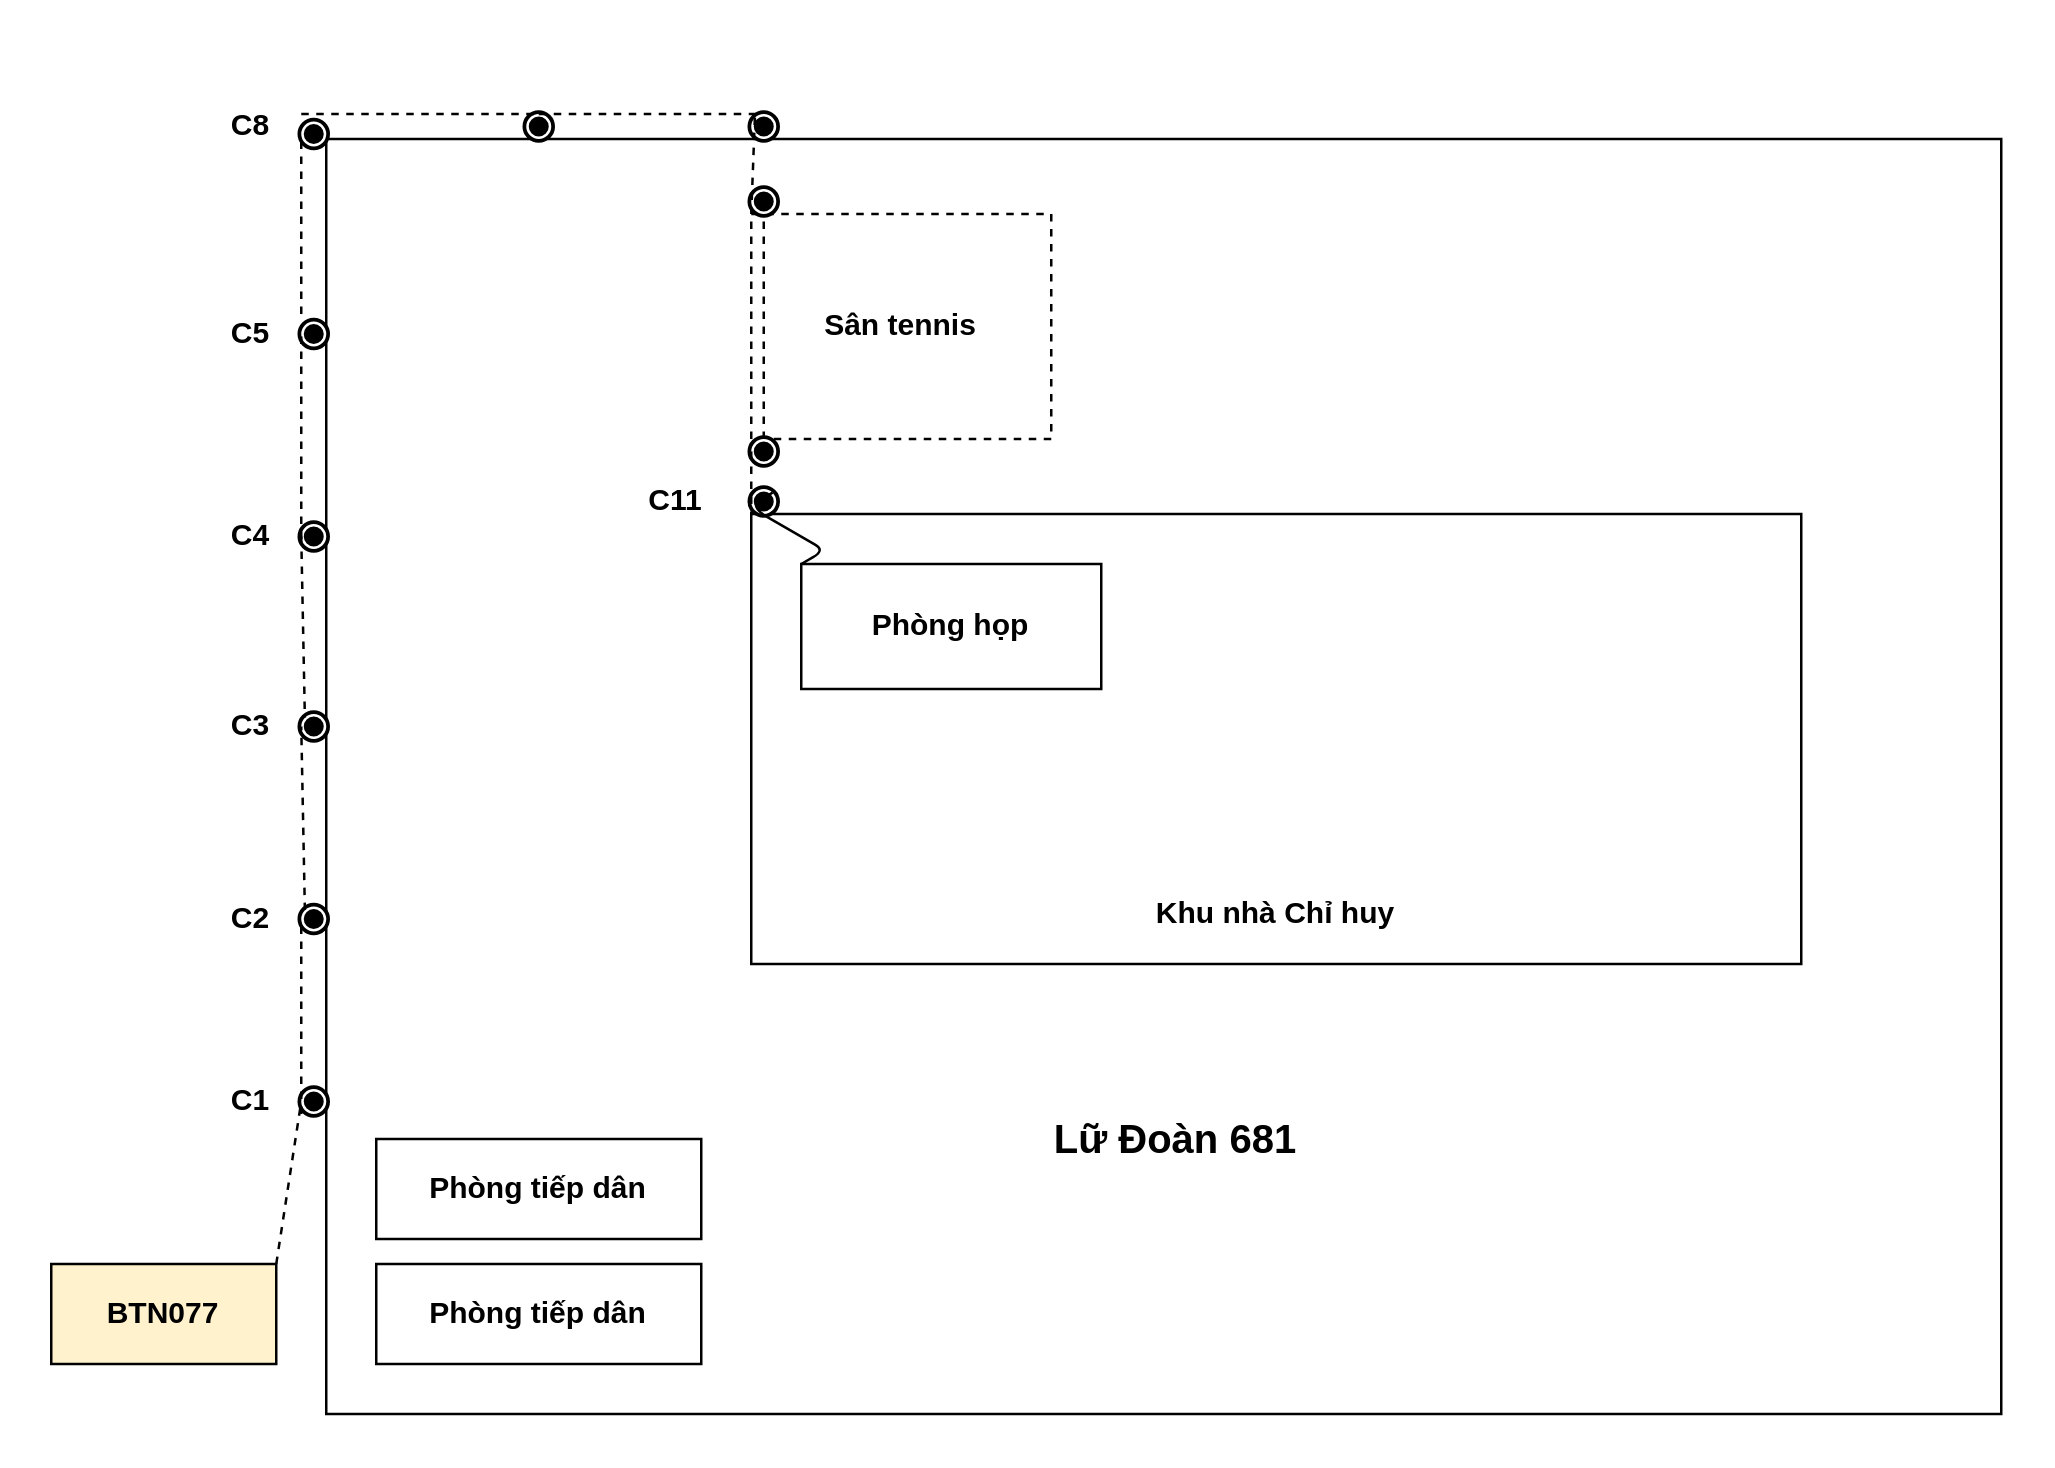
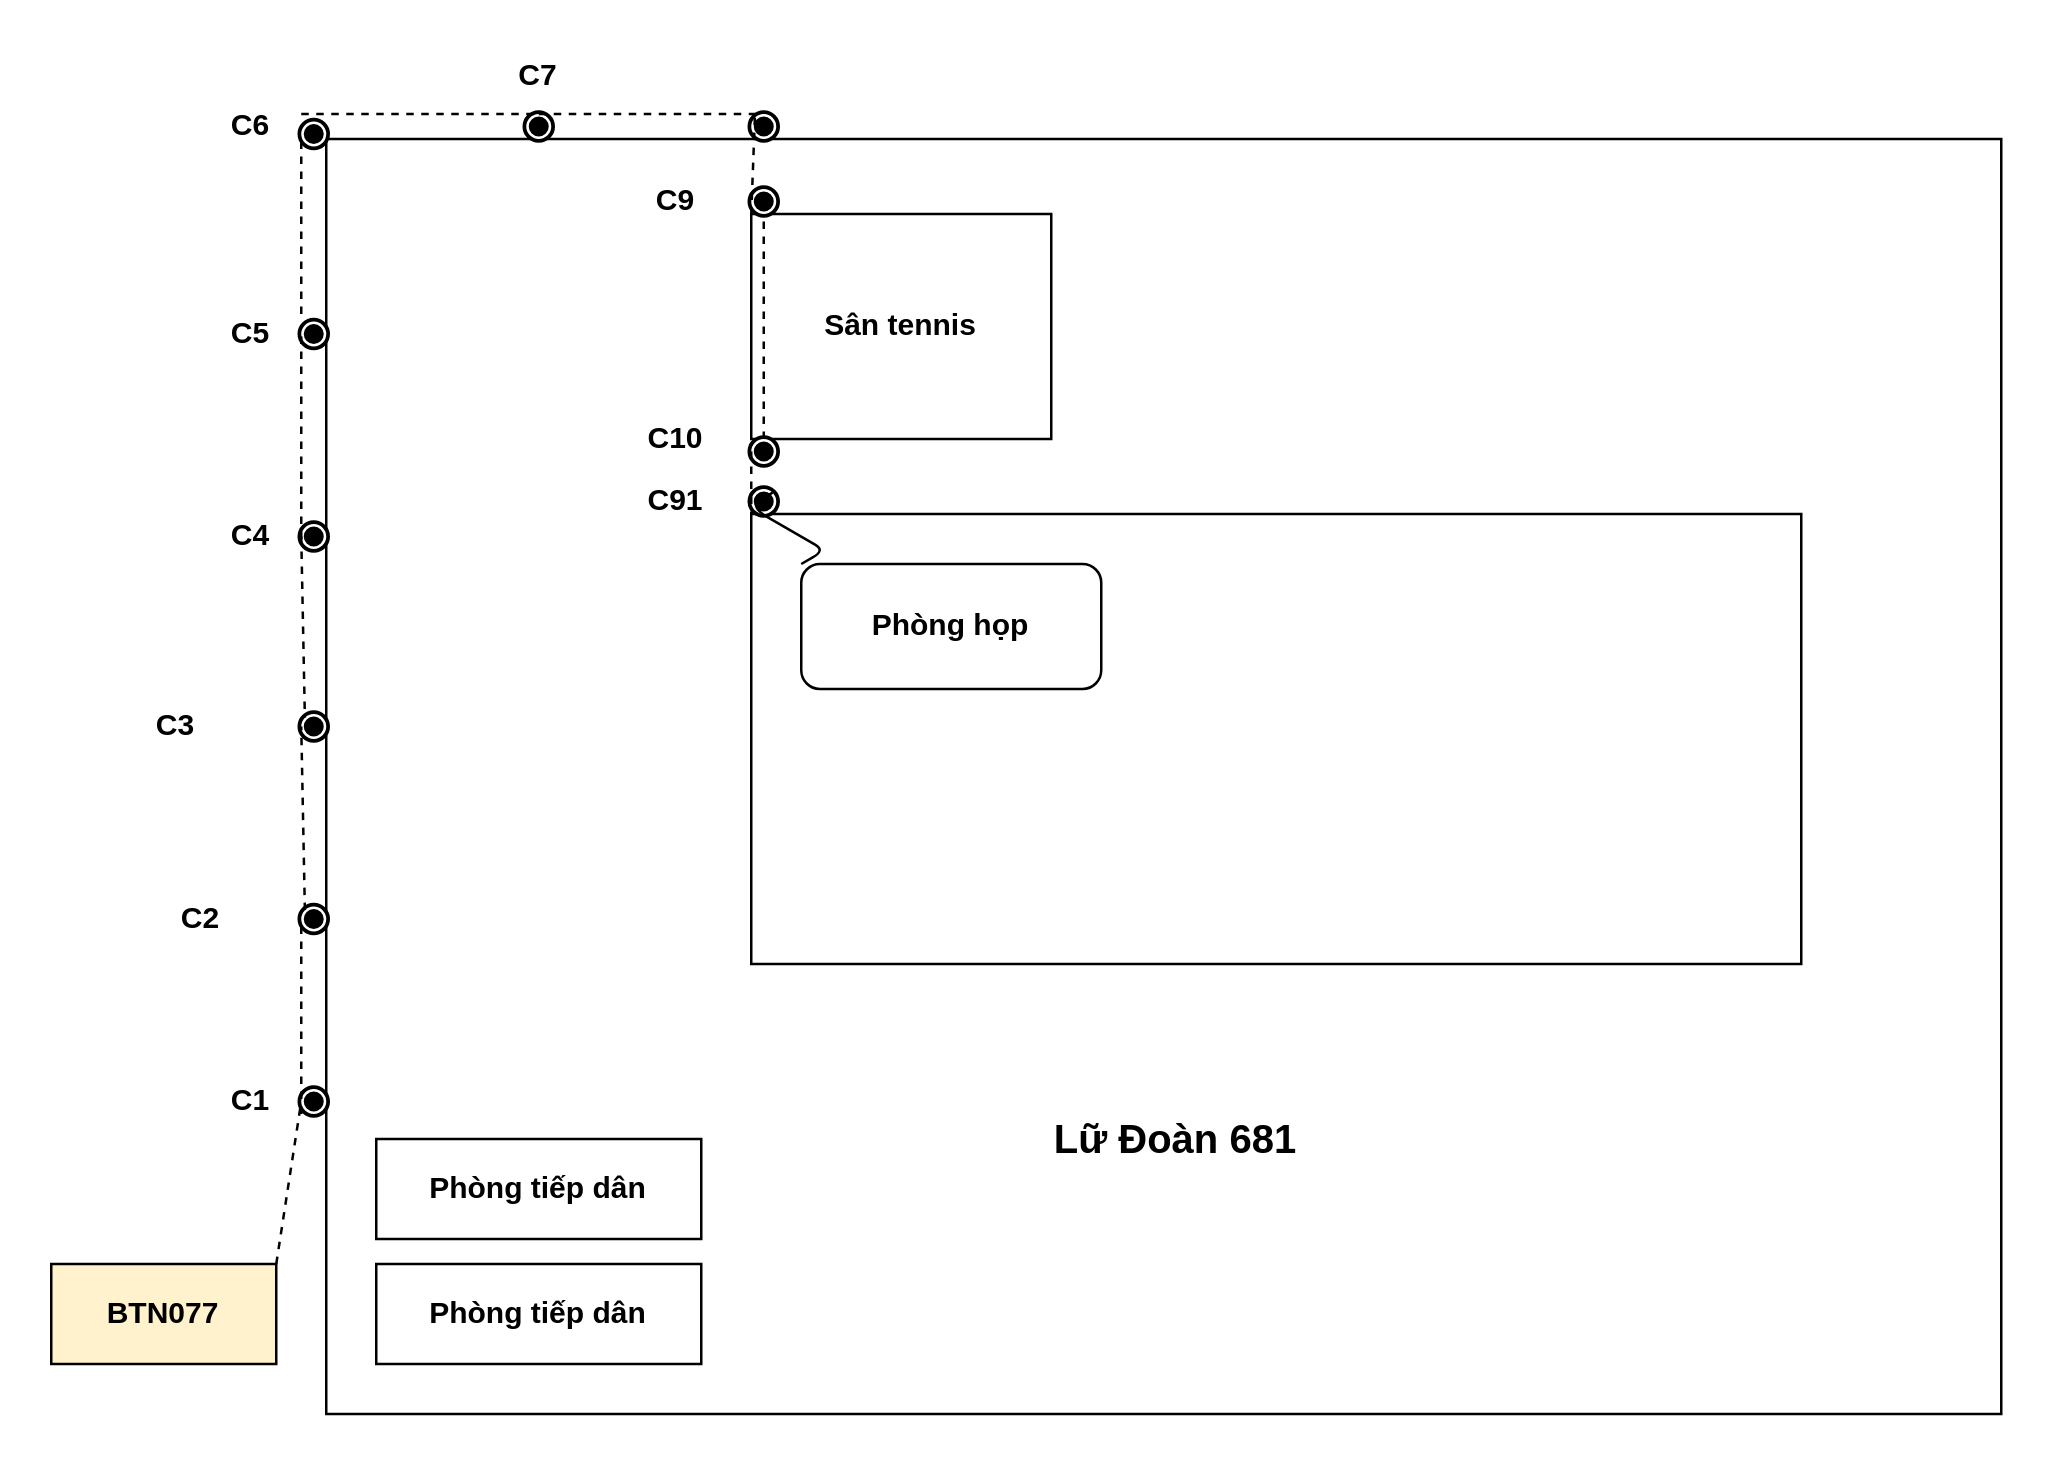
  <mxCell id="0" />
  <mxCell id="1" parent="0" />
  <mxCell id="2" value="" style="rounded=0;whiteSpace=wrap;html=1;" vertex="1" parent="1"><mxGeometry x="130" y="55" width="670" height="510" as="geometry" /></mxCell>
  <mxCell id="3" value="BTN077" style="rounded=0;whiteSpace=wrap;html=1;fontStyle=1;fillColor=#fff2cc;" vertex="1" parent="1"><mxGeometry x="20" y="505" width="90" height="40" as="geometry" /></mxCell>
  <mxCell id="4" value="Phòng tiếp dân" style="rounded=0;whiteSpace=wrap;html=1;fontStyle=1" vertex="1" parent="1"><mxGeometry x="150" y="505" width="130" height="40" as="geometry" /></mxCell>
  <mxCell id="5" value="Phòng tiếp dân" style="rounded=0;whiteSpace=wrap;html=1;fontStyle=1" vertex="1" parent="1"><mxGeometry x="150" y="455" width="130" height="40" as="geometry" /></mxCell>
  <mxCell id="6" value="" style="rounded=0;whiteSpace=wrap;html=1;" vertex="1" parent="1"><mxGeometry x="300" y="205" width="420" height="180" as="geometry" /></mxCell>
- <mxCell id="7" value="Sân tennis" style="rounded=0;whiteSpace=wrap;html=1;fontStyle=1;dashed=1;" vertex="1" parent="1"><mxGeometry x="300" y="85" width="120" height="90" as="geometry" /></mxCell>
- <mxCell id="8" value="Phòng họp" style="rounded=0;whiteSpace=wrap;html=1;fontStyle=1" vertex="1" parent="1"><mxGeometry x="320" y="225" width="120" height="50" as="geometry" /></mxCell>
+ <mxCell id="7" value="Sân tennis" style="rounded=0;whiteSpace=wrap;html=1;fontStyle=1" vertex="1" parent="1"><mxGeometry x="300" y="85" width="120" height="90" as="geometry" /></mxCell>
+ <mxCell id="8" value="Phòng họp" style="whiteSpace=wrap;html=1;fontStyle=1;rounded=1;" vertex="1" parent="1"><mxGeometry x="320" y="225" width="120" height="50" as="geometry" /></mxCell>
  <mxCell id="9" value="" style="shape=mxgraph.bpmn.shape;html=1;verticalLabelPosition=bottom;labelBackgroundColor=#ffffff;verticalAlign=top;align=center;perimeter=ellipsePerimeter;outlineConnect=0;outline=end;symbol=terminate;" vertex="1" parent="1"><mxGeometry x="120" y="435" width="10" height="10" as="geometry" /></mxCell>
  <mxCell id="10" value="" style="shape=mxgraph.bpmn.shape;html=1;verticalLabelPosition=bottom;labelBackgroundColor=#ffffff;verticalAlign=top;align=center;perimeter=ellipsePerimeter;outlineConnect=0;outline=end;symbol=terminate;" vertex="1" parent="1"><mxGeometry x="120" y="362" width="10" height="10" as="geometry" /></mxCell>
  <mxCell id="11" value="" style="shape=mxgraph.bpmn.shape;html=1;verticalLabelPosition=bottom;labelBackgroundColor=#ffffff;verticalAlign=top;align=center;perimeter=ellipsePerimeter;outlineConnect=0;outline=end;symbol=terminate;" vertex="1" parent="1"><mxGeometry x="120" y="285" width="10" height="10" as="geometry" /></mxCell>
  <mxCell id="12" value="" style="shape=mxgraph.bpmn.shape;html=1;verticalLabelPosition=bottom;labelBackgroundColor=#ffffff;verticalAlign=top;align=center;perimeter=ellipsePerimeter;outlineConnect=0;outline=end;symbol=terminate;" vertex="1" parent="1"><mxGeometry x="120" y="209" width="10" height="10" as="geometry" /></mxCell>
  <mxCell id="13" value="" style="shape=mxgraph.bpmn.shape;html=1;verticalLabelPosition=bottom;labelBackgroundColor=#ffffff;verticalAlign=top;align=center;perimeter=ellipsePerimeter;outlineConnect=0;outline=end;symbol=terminate;" vertex="1" parent="1"><mxGeometry x="120" y="128" width="10" height="10" as="geometry" /></mxCell>
  <mxCell id="14" value="" style="shape=mxgraph.bpmn.shape;html=1;verticalLabelPosition=bottom;labelBackgroundColor=#ffffff;verticalAlign=top;align=center;perimeter=ellipsePerimeter;outlineConnect=0;outline=end;symbol=terminate;" vertex="1" parent="1"><mxGeometry x="120" y="48" width="10" height="10" as="geometry" /></mxCell>
  <mxCell id="15" value="" style="shape=mxgraph.bpmn.shape;html=1;verticalLabelPosition=bottom;labelBackgroundColor=#ffffff;verticalAlign=top;align=center;perimeter=ellipsePerimeter;outlineConnect=0;outline=end;symbol=terminate;" vertex="1" parent="1"><mxGeometry x="300" y="45" width="10" height="10" as="geometry" /></mxCell>
  <mxCell id="16" value="" style="shape=mxgraph.bpmn.shape;html=1;verticalLabelPosition=bottom;labelBackgroundColor=#ffffff;verticalAlign=top;align=center;perimeter=ellipsePerimeter;outlineConnect=0;outline=end;symbol=terminate;" vertex="1" parent="1"><mxGeometry x="210" y="45" width="10" height="10" as="geometry" /></mxCell>
  <mxCell id="17" value="" style="shape=mxgraph.bpmn.shape;html=1;verticalLabelPosition=bottom;labelBackgroundColor=#ffffff;verticalAlign=top;align=center;perimeter=ellipsePerimeter;outlineConnect=0;outline=end;symbol=terminate;" vertex="1" parent="1"><mxGeometry x="300" y="75" width="10" height="10" as="geometry" /></mxCell>
  <mxCell id="18" value="" style="shape=mxgraph.bpmn.shape;html=1;verticalLabelPosition=bottom;labelBackgroundColor=#ffffff;verticalAlign=top;align=center;perimeter=ellipsePerimeter;outlineConnect=0;outline=end;symbol=terminate;" vertex="1" parent="1"><mxGeometry x="300" y="175" width="10" height="10" as="geometry" /></mxCell>
  <mxCell id="19" value="" style="shape=mxgraph.bpmn.shape;html=1;verticalLabelPosition=bottom;labelBackgroundColor=#ffffff;verticalAlign=top;align=center;perimeter=ellipsePerimeter;outlineConnect=0;outline=end;symbol=terminate;" vertex="1" parent="1"><mxGeometry x="300" y="195" width="10" height="10" as="geometry" /></mxCell>
  <mxCell id="20" value="Lữ Đoàn 681" style="text;html=1;strokeColor=none;fillColor=none;align=center;verticalAlign=middle;whiteSpace=wrap;rounded=0;fontStyle=1;fontSize=16;" vertex="1" parent="1"><mxGeometry x="420" y="445" width="100" height="20" as="geometry" /></mxCell>
  <mxCell id="21" value="" style="endArrow=none;dashed=1;html=1;exitX=1;exitY=0;exitDx=0;exitDy=0;entryX=0;entryY=0.5;entryDx=0;entryDy=0;" edge="1" parent="1" source="3" target="9"><mxGeometry width="50" height="50" relative="1" as="geometry"><mxPoint x="40" y="445" as="sourcePoint" /><mxPoint x="90" y="395" as="targetPoint" /></mxGeometry></mxCell>
  <mxCell id="22" value="" style="endArrow=none;dashed=1;html=1;entryX=0;entryY=0.5;entryDx=0;entryDy=0;" edge="1" parent="1" target="10"><mxGeometry width="50" height="50" relative="1" as="geometry"><mxPoint x="120" y="445" as="sourcePoint" /><mxPoint x="100" y="395" as="targetPoint" /></mxGeometry></mxCell>
  <mxCell id="23" value="" style="endArrow=none;dashed=1;html=1;exitX=0.145;exitY=0.145;exitDx=0;exitDy=0;exitPerimeter=0;entryX=0;entryY=0.5;entryDx=0;entryDy=0;" edge="1" parent="1" source="10" target="11"><mxGeometry width="50" height="50" relative="1" as="geometry"><mxPoint x="30" y="365" as="sourcePoint" /><mxPoint x="80" y="315" as="targetPoint" /></mxGeometry></mxCell>
  <mxCell id="24" value="" style="endArrow=none;dashed=1;html=1;exitX=0;exitY=0.5;exitDx=0;exitDy=0;entryX=0.145;entryY=0.145;entryDx=0;entryDy=0;entryPerimeter=0;" edge="1" parent="1" source="12" target="11"><mxGeometry width="50" height="50" relative="1" as="geometry"><mxPoint x="60" y="345" as="sourcePoint" /><mxPoint x="110" y="295" as="targetPoint" /></mxGeometry></mxCell>
  <mxCell id="25" value="" style="endArrow=none;dashed=1;html=1;entryX=0;entryY=0.5;entryDx=0;entryDy=0;" edge="1" parent="1" target="13"><mxGeometry width="50" height="50" relative="1" as="geometry"><mxPoint x="120" y="215" as="sourcePoint" /><mxPoint x="90" y="185" as="targetPoint" /></mxGeometry></mxCell>
  <mxCell id="26" value="" style="endArrow=none;dashed=1;html=1;entryX=0;entryY=0.5;entryDx=0;entryDy=0;" edge="1" parent="1" target="14"><mxGeometry width="50" height="50" relative="1" as="geometry"><mxPoint x="120" y="125" as="sourcePoint" /><mxPoint x="100" y="115" as="targetPoint" /></mxGeometry></mxCell>
  <mxCell id="27" value="" style="endArrow=none;dashed=1;html=1;entryX=0.5;entryY=0;entryDx=0;entryDy=0;" edge="1" parent="1" target="16"><mxGeometry width="50" height="50" relative="1" as="geometry"><mxPoint x="120" y="45" as="sourcePoint" /><mxPoint x="100" y="195" as="targetPoint" /></mxGeometry></mxCell>
  <mxCell id="28" value="" style="endArrow=none;dashed=1;html=1;exitX=0.5;exitY=0;exitDx=0;exitDy=0;entryX=0.5;entryY=0;entryDx=0;entryDy=0;" edge="1" parent="1" source="16" target="15"><mxGeometry width="50" height="50" relative="1" as="geometry"><mxPoint x="50" y="255" as="sourcePoint" /><mxPoint x="100" y="205" as="targetPoint" /></mxGeometry></mxCell>
  <mxCell id="29" value="" style="endArrow=none;dashed=1;html=1;exitX=0.145;exitY=0.145;exitDx=0;exitDy=0;exitPerimeter=0;entryX=0;entryY=0;entryDx=0;entryDy=0;" edge="1" parent="1" source="15" target="7"><mxGeometry width="50" height="50" relative="1" as="geometry"><mxPoint x="50" y="235" as="sourcePoint" /><mxPoint x="100" y="185" as="targetPoint" /></mxGeometry></mxCell>
  <mxCell id="30" value="" style="endArrow=none;dashed=1;html=1;exitX=0.5;exitY=0;exitDx=0;exitDy=0;entryX=0.5;entryY=1;entryDx=0;entryDy=0;" edge="1" parent="1" source="18" target="17"><mxGeometry width="50" height="50" relative="1" as="geometry"><mxPoint x="60" y="245" as="sourcePoint" /><mxPoint x="300" y="81" as="targetPoint" /></mxGeometry></mxCell>
  <mxCell id="31" value="" style="endArrow=none;dashed=1;html=1;exitX=0;exitY=0.5;exitDx=0;exitDy=0;entryX=0;entryY=0;entryDx=0;entryDy=0;" edge="1" parent="1" source="18" target="6"><mxGeometry width="50" height="50" relative="1" as="geometry"><mxPoint x="80" y="315" as="sourcePoint" /><mxPoint x="130" y="265" as="targetPoint" /></mxGeometry></mxCell>
  <mxCell id="32" value="" style="endArrow=none;html=1;edgeStyle=isometricEdgeStyle;exitX=0.855;exitY=0.145;exitDx=0;exitDy=0;exitPerimeter=0;entryX=0;entryY=0;entryDx=0;entryDy=0;" edge="1" parent="1" source="19" target="8"><mxGeometry width="50" height="50" relative="1" as="geometry"><mxPoint x="50" y="185" as="sourcePoint" /><mxPoint x="370" y="195" as="targetPoint" /></mxGeometry></mxCell>
  <mxCell id="33" value="C1" style="text;html=1;strokeColor=none;fillColor=none;align=center;verticalAlign=middle;whiteSpace=wrap;rounded=0;fontStyle=1" vertex="1" parent="1"><mxGeometry x="80" y="430" width="40" height="20" as="geometry" /></mxCell>
- <mxCell id="34" value="C2" style="text;html=1;strokeColor=none;fillColor=none;align=center;verticalAlign=middle;whiteSpace=wrap;rounded=0;fontStyle=1" vertex="1" parent="1"><mxGeometry x="80" y="357" width="40" height="20" as="geometry" /></mxCell>
- <mxCell id="35" value="C3" style="text;html=1;strokeColor=none;fillColor=none;align=center;verticalAlign=middle;whiteSpace=wrap;rounded=0;fontStyle=1" vertex="1" parent="1"><mxGeometry x="80" y="280" width="40" height="20" as="geometry" /></mxCell>
+ <mxCell id="34" value="C2" style="text;html=1;strokeColor=none;fillColor=none;align=center;verticalAlign=middle;whiteSpace=wrap;rounded=0;fontStyle=1" vertex="1" parent="1"><mxGeometry x="60" y="357" width="40" height="20" as="geometry" /></mxCell>
+ <mxCell id="35" value="C3" style="text;html=1;strokeColor=none;fillColor=none;align=center;verticalAlign=middle;whiteSpace=wrap;rounded=0;fontStyle=1" vertex="1" parent="1"><mxGeometry x="50" y="280" width="40" height="20" as="geometry" /></mxCell>
  <mxCell id="36" value="C4" style="text;html=1;strokeColor=none;fillColor=none;align=center;verticalAlign=middle;whiteSpace=wrap;rounded=0;fontStyle=1" vertex="1" parent="1"><mxGeometry x="80" y="204" width="40" height="20" as="geometry" /></mxCell>
  <mxCell id="37" value="C5" style="text;html=1;strokeColor=none;fillColor=none;align=center;verticalAlign=middle;whiteSpace=wrap;rounded=0;fontStyle=1" vertex="1" parent="1"><mxGeometry x="80" y="123" width="40" height="20" as="geometry" /></mxCell>
- <mxCell id="38" value="C8" style="text;html=1;strokeColor=none;fillColor=none;align=center;verticalAlign=middle;whiteSpace=wrap;rounded=0;fontStyle=1" vertex="1" parent="1"><mxGeometry x="80" y="40" width="40" height="20" as="geometry" /></mxCell>
- <mxCell id="42" value="C11" style="text;html=1;strokeColor=none;fillColor=none;align=center;verticalAlign=middle;whiteSpace=wrap;rounded=0;fontStyle=1" vertex="1" parent="1"><mxGeometry x="250" y="190" width="40" height="20" as="geometry" /></mxCell>
- <mxCell id="43" value="Khu nhà Chỉ huy" style="text;html=1;strokeColor=none;fillColor=none;align=center;verticalAlign=middle;whiteSpace=wrap;rounded=0;fontSize=12;fontStyle=1" vertex="1" parent="1"><mxGeometry x="445" y="355" width="130" height="20" as="geometry" /></mxCell>
+ <mxCell id="38" value="C6" style="text;html=1;strokeColor=none;fillColor=none;align=center;verticalAlign=middle;whiteSpace=wrap;rounded=0;fontStyle=1" vertex="1" parent="1"><mxGeometry x="80" y="40" width="40" height="20" as="geometry" /></mxCell>
+ <mxCell id="39" value="C7" style="text;html=1;strokeColor=none;fillColor=none;align=center;verticalAlign=middle;whiteSpace=wrap;rounded=0;fontStyle=1" vertex="1" parent="1"><mxGeometry x="195" y="20" width="40" height="20" as="geometry" /></mxCell>
+ <mxCell id="40" value="C9" style="text;html=1;strokeColor=none;fillColor=none;align=center;verticalAlign=middle;whiteSpace=wrap;rounded=0;fontStyle=1" vertex="1" parent="1"><mxGeometry x="250" y="70" width="40" height="20" as="geometry" /></mxCell>
+ <mxCell id="41" value="C10" style="text;html=1;strokeColor=none;fillColor=none;align=center;verticalAlign=middle;whiteSpace=wrap;rounded=0;fontStyle=1" vertex="1" parent="1"><mxGeometry x="250" y="165" width="40" height="20" as="geometry" /></mxCell>
+ <mxCell id="42" value="C91" style="text;html=1;strokeColor=none;fillColor=none;align=center;verticalAlign=middle;whiteSpace=wrap;rounded=0;fontStyle=1" vertex="1" parent="1"><mxGeometry x="250" y="190" width="40" height="20" as="geometry" /></mxCell>
